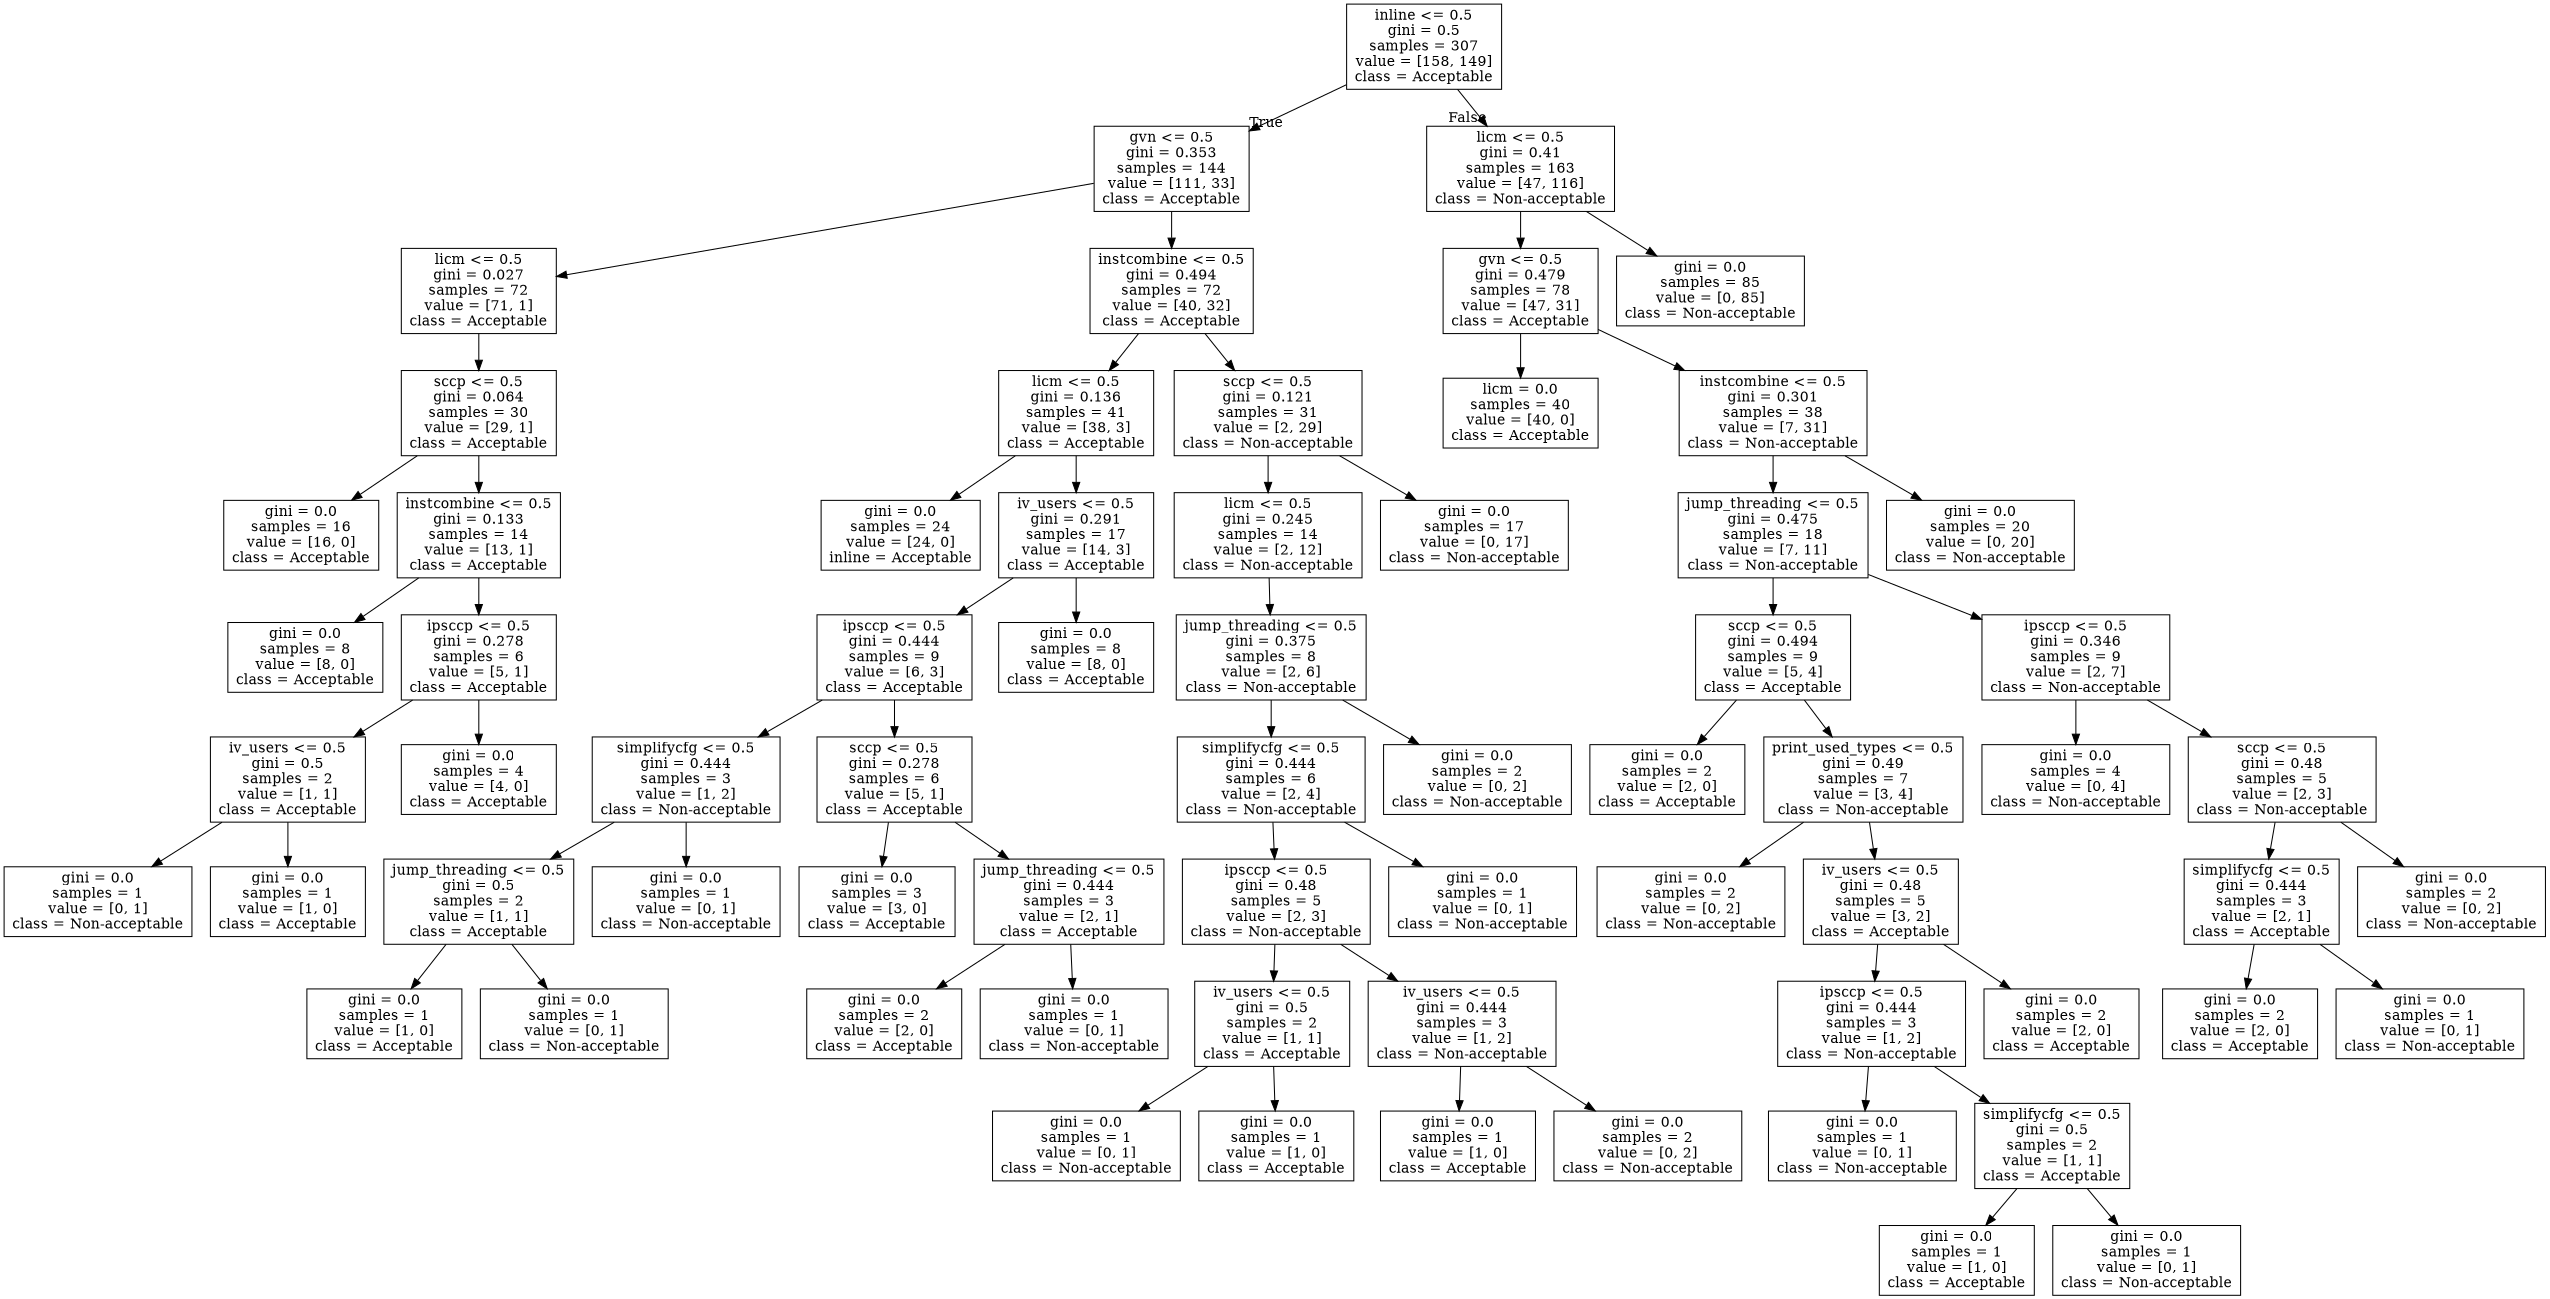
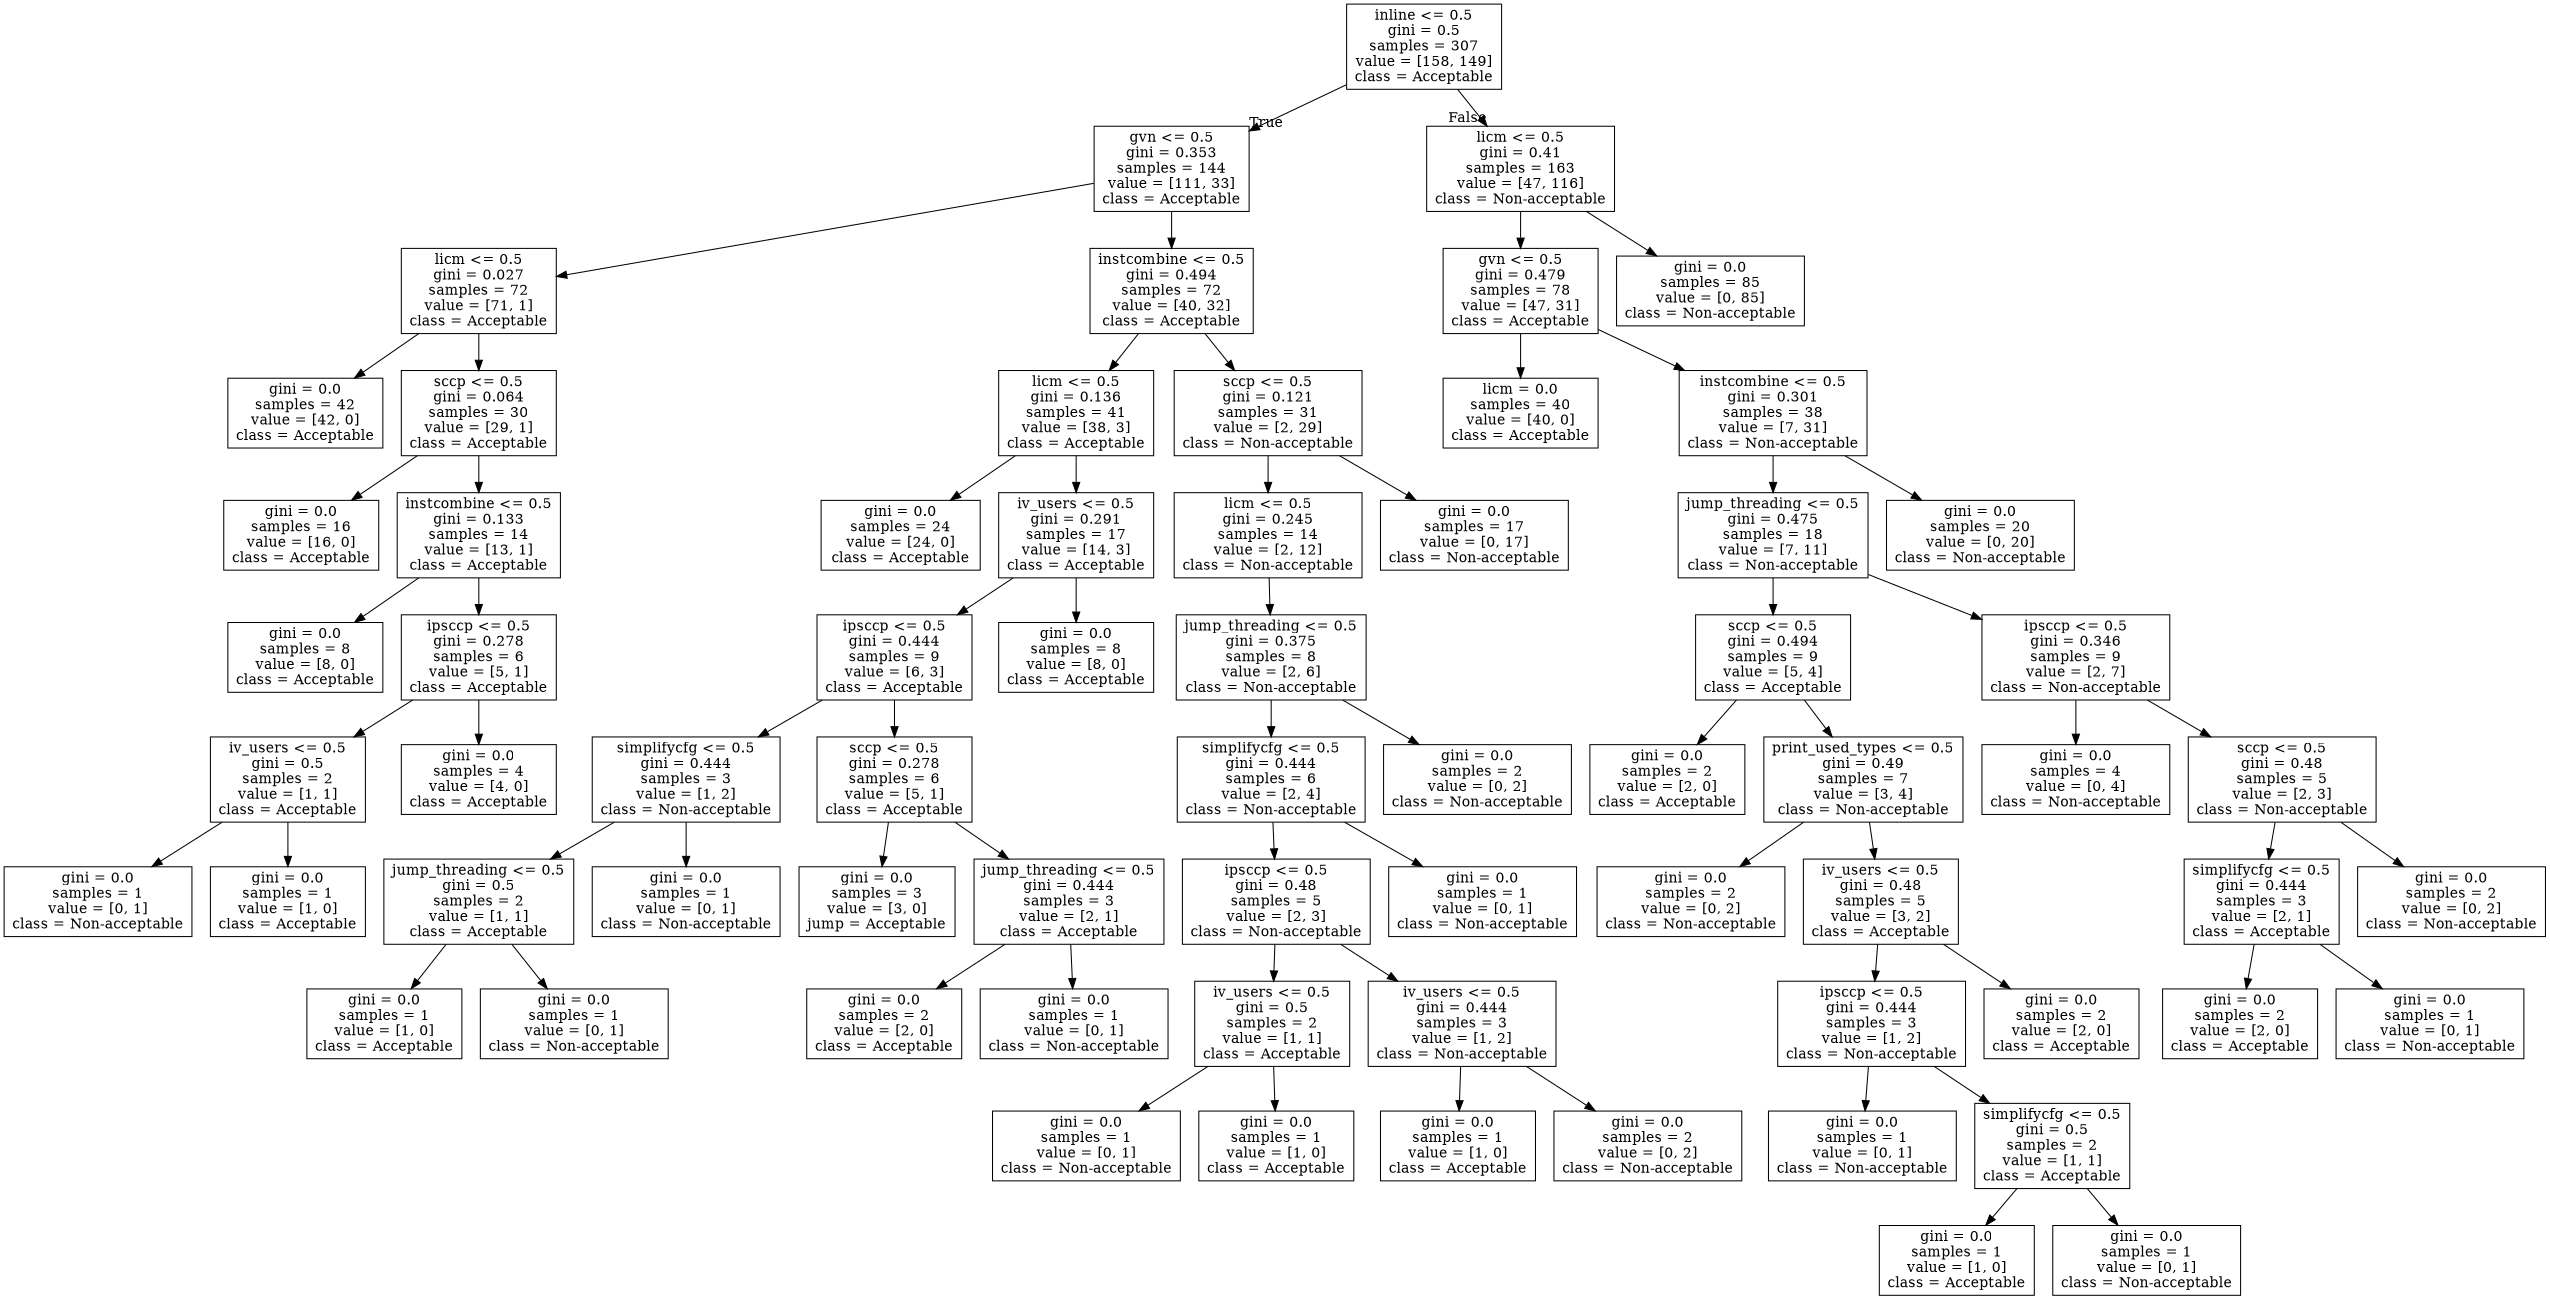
  digraph {
    node [shape=box]
    n1 [label="inline <= 0.5\ngini = 0.5\nsamples = 307\nvalue = [158, 149]\nclass = Acceptable"]
    n2 [label="gvn <= 0.5\ngini = 0.353\nsamples = 144\nvalue = [111, 33]\nclass = Acceptable"]
    n3 [label="licm <= 0.5\ngini = 0.41\nsamples = 163\nvalue = [47, 116]\nclass = Non-acceptable"]
    n4 [label="licm <= 0.5\ngini = 0.027\nsamples = 72\nvalue = [71, 1]\nclass = Acceptable"]
    n5 [label="instcombine <= 0.5\ngini = 0.494\nsamples = 72\nvalue = [40, 32]\nclass = Acceptable"]
    n6 [label="gvn <= 0.5\ngini = 0.479\nsamples = 78\nvalue = [47, 31]\nclass = Acceptable"]
    n7 [label="gini = 0.0\nsamples = 85\nvalue = [0, 85]\nclass = Non-acceptable"]
+   n8 [label="gini = 0.0\nsamples = 42\nvalue = [42, 0]\nclass = Acceptable"]
    n9 [label="sccp <= 0.5\ngini = 0.064\nsamples = 30\nvalue = [29, 1]\nclass = Acceptable"]
    n10 [label="licm <= 0.5\ngini = 0.136\nsamples = 41\nvalue = [38, 3]\nclass = Acceptable"]
    n11 [label="sccp <= 0.5\ngini = 0.121\nsamples = 31\nvalue = [2, 29]\nclass = Non-acceptable"]
    n12 [label="gini = 0.0\nsamples = 16\nvalue = [16, 0]\nclass = Acceptable"]
    n13 [label="instcombine <= 0.5\ngini = 0.133\nsamples = 14\nvalue = [13, 1]\nclass = Acceptable"]
    n14 [label="gini = 0.0\nsamples = 8\nvalue = [8, 0]\nclass = Acceptable"]
    n15 [label="ipsccp <= 0.5\ngini = 0.278\nsamples = 6\nvalue = [5, 1]\nclass = Acceptable"]
    n16 [label="iv_users <= 0.5\ngini = 0.5\nsamples = 2\nvalue = [1, 1]\nclass = Acceptable"]
    n17 [label="gini = 0.0\nsamples = 4\nvalue = [4, 0]\nclass = Acceptable"]
    n18 [label="gini = 0.0\nsamples = 1\nvalue = [0, 1]\nclass = Non-acceptable"]
    n19 [label="gini = 0.0\nsamples = 1\nvalue = [1, 0]\nclass = Acceptable"]
-   n20 [label="gini = 0.0\nsamples = 24\nvalue = [24, 0]\ninline = Acceptable"]
+   n20 [label="gini = 0.0\nsamples = 24\nvalue = [24, 0]\nclass = Acceptable"]
    n21 [label="iv_users <= 0.5\ngini = 0.291\nsamples = 17\nvalue = [14, 3]\nclass = Acceptable"]
    n22 [label="licm <= 0.5\ngini = 0.245\nsamples = 14\nvalue = [2, 12]\nclass = Non-acceptable"]
    n23 [label="gini = 0.0\nsamples = 17\nvalue = [0, 17]\nclass = Non-acceptable"]
    n24 [label="ipsccp <= 0.5\ngini = 0.444\nsamples = 9\nvalue = [6, 3]\nclass = Acceptable"]
    n25 [label="gini = 0.0\nsamples = 8\nvalue = [8, 0]\nclass = Acceptable"]
    n26 [label="simplifycfg <= 0.5\ngini = 0.444\nsamples = 3\nvalue = [1, 2]\nclass = Non-acceptable"]
    n27 [label="sccp <= 0.5\ngini = 0.278\nsamples = 6\nvalue = [5, 1]\nclass = Acceptable"]
    n28 [label="jump_threading <= 0.5\ngini = 0.5\nsamples = 2\nvalue = [1, 1]\nclass = Acceptable"]
    n29 [label="gini = 0.0\nsamples = 1\nvalue = [0, 1]\nclass = Non-acceptable"]
-   n30 [label="gini = 0.0\nsamples = 3\nvalue = [3, 0]\nclass = Acceptable"]
+   n30 [label="gini = 0.0\nsamples = 3\nvalue = [3, 0]\njump = Acceptable"]
    n31 [label="jump_threading <= 0.5\ngini = 0.444\nsamples = 3\nvalue = [2, 1]\nclass = Acceptable"]
    n32 [label="gini = 0.0\nsamples = 1\nvalue = [1, 0]\nclass = Acceptable"]
    n33 [label="gini = 0.0\nsamples = 1\nvalue = [0, 1]\nclass = Non-acceptable"]
    n34 [label="gini = 0.0\nsamples = 2\nvalue = [2, 0]\nclass = Acceptable"]
    n35 [label="gini = 0.0\nsamples = 1\nvalue = [0, 1]\nclass = Non-acceptable"]
    n36 [label="jump_threading <= 0.5\ngini = 0.375\nsamples = 8\nvalue = [2, 6]\nclass = Non-acceptable"]
    n37 [label="simplifycfg <= 0.5\ngini = 0.444\nsamples = 6\nvalue = [2, 4]\nclass = Non-acceptable"]
    n38 [label="gini = 0.0\nsamples = 2\nvalue = [0, 2]\nclass = Non-acceptable"]
    n39 [label="ipsccp <= 0.5\ngini = 0.48\nsamples = 5\nvalue = [2, 3]\nclass = Non-acceptable"]
    n40 [label="gini = 0.0\nsamples = 1\nvalue = [0, 1]\nclass = Non-acceptable"]
    n41 [label="iv_users <= 0.5\ngini = 0.5\nsamples = 2\nvalue = [1, 1]\nclass = Acceptable"]
    n42 [label="iv_users <= 0.5\ngini = 0.444\nsamples = 3\nvalue = [1, 2]\nclass = Non-acceptable"]
    n43 [label="gini = 0.0\nsamples = 1\nvalue = [0, 1]\nclass = Non-acceptable"]
    n44 [label="gini = 0.0\nsamples = 1\nvalue = [1, 0]\nclass = Acceptable"]
    n45 [label="gini = 0.0\nsamples = 1\nvalue = [1, 0]\nclass = Acceptable"]
    n46 [label="gini = 0.0\nsamples = 2\nvalue = [0, 2]\nclass = Non-acceptable"]
    n47 [label="licm = 0.0\nsamples = 40\nvalue = [40, 0]\nclass = Acceptable"]
    n48 [label="instcombine <= 0.5\ngini = 0.301\nsamples = 38\nvalue = [7, 31]\nclass = Non-acceptable"]
    n49 [label="jump_threading <= 0.5\ngini = 0.475\nsamples = 18\nvalue = [7, 11]\nclass = Non-acceptable"]
    n50 [label="gini = 0.0\nsamples = 20\nvalue = [0, 20]\nclass = Non-acceptable"]
    n51 [label="sccp <= 0.5\ngini = 0.494\nsamples = 9\nvalue = [5, 4]\nclass = Acceptable"]
    n52 [label="ipsccp <= 0.5\ngini = 0.346\nsamples = 9\nvalue = [2, 7]\nclass = Non-acceptable"]
    n53 [label="gini = 0.0\nsamples = 2\nvalue = [2, 0]\nclass = Acceptable"]
    n54 [label="print_used_types <= 0.5\ngini = 0.49\nsamples = 7\nvalue = [3, 4]\nclass = Non-acceptable"]
    n55 [label="gini = 0.0\nsamples = 4\nvalue = [0, 4]\nclass = Non-acceptable"]
    n56 [label="sccp <= 0.5\ngini = 0.48\nsamples = 5\nvalue = [2, 3]\nclass = Non-acceptable"]
    n57 [label="gini = 0.0\nsamples = 2\nvalue = [0, 2]\nclass = Non-acceptable"]
    n58 [label="iv_users <= 0.5\ngini = 0.48\nsamples = 5\nvalue = [3, 2]\nclass = Acceptable"]
    n59 [label="ipsccp <= 0.5\ngini = 0.444\nsamples = 3\nvalue = [1, 2]\nclass = Non-acceptable"]
    n60 [label="gini = 0.0\nsamples = 2\nvalue = [2, 0]\nclass = Acceptable"]
    n61 [label="gini = 0.0\nsamples = 1\nvalue = [0, 1]\nclass = Non-acceptable"]
    n62 [label="simplifycfg <= 0.5\ngini = 0.5\nsamples = 2\nvalue = [1, 1]\nclass = Acceptable"]
    n63 [label="gini = 0.0\nsamples = 1\nvalue = [1, 0]\nclass = Acceptable"]
    n64 [label="gini = 0.0\nsamples = 1\nvalue = [0, 1]\nclass = Non-acceptable"]
    n65 [label="simplifycfg <= 0.5\ngini = 0.444\nsamples = 3\nvalue = [2, 1]\nclass = Acceptable"]
    n66 [label="gini = 0.0\nsamples = 2\nvalue = [0, 2]\nclass = Non-acceptable"]
    n67 [label="gini = 0.0\nsamples = 2\nvalue = [2, 0]\nclass = Acceptable"]
    n68 [label="gini = 0.0\nsamples = 1\nvalue = [0, 1]\nclass = Non-acceptable"]
    n1 -> n2 [headlabel=True labelangle=45 labeldistance=2.5]
    n1 -> n3 [headlabel=False labelangle=-45 labeldistance=2.5]
    n2 -> n4
    n2 -> n5
    n3 -> n6
    n3 -> n7
+   n4 -> n8
    n4 -> n9
    n5 -> n10
    n5 -> n11
    n6 -> n47
    n6 -> n48
    n9 -> n12
    n9 -> n13
    n10 -> n20
    n10 -> n21
    n11 -> n22
    n11 -> n23
    n13 -> n14
    n13 -> n15
    n15 -> n16
    n15 -> n17
    n16 -> n18
    n16 -> n19
    n21 -> n24
    n21 -> n25
    n22 -> n36
    n24 -> n26
    n24 -> n27
    n26 -> n28
    n26 -> n29
    n27 -> n30
    n27 -> n31
    n28 -> n32
    n28 -> n33
    n31 -> n34
    n31 -> n35
    n36 -> n37
    n36 -> n38
    n37 -> n39
    n37 -> n40
    n39 -> n41
    n39 -> n42
    n41 -> n43
    n41 -> n44
    n42 -> n45
    n42 -> n46
    n48 -> n49
    n48 -> n50
    n49 -> n51
    n49 -> n52
    n51 -> n53
    n51 -> n54
    n52 -> n55
    n52 -> n56
    n54 -> n57
    n54 -> n58
    n56 -> n65
    n56 -> n66
    n58 -> n59
    n58 -> n60
    n59 -> n61
    n59 -> n62
    n62 -> n63
    n62 -> n64
    n65 -> n67
    n65 -> n68
  }
